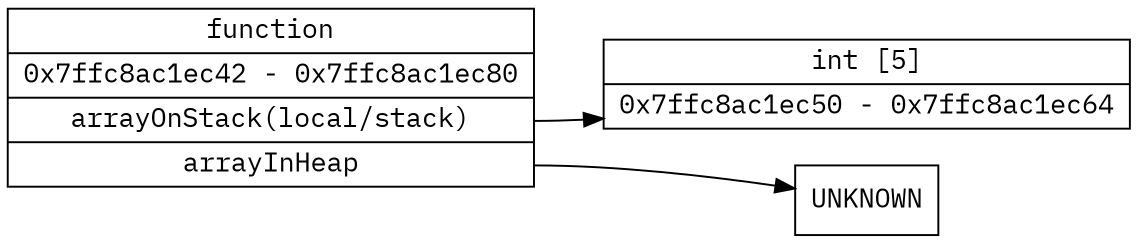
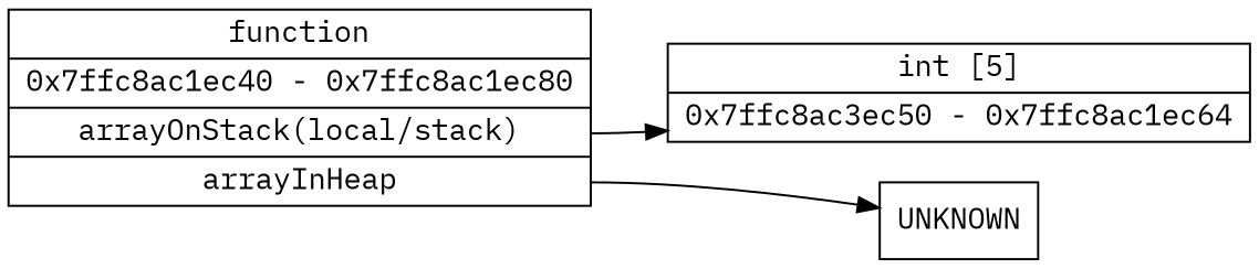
  digraph {
    fontname="IBM Plex Mono"
    rankdir=LR
    node [fontname="IBM Plex Mono" shape=record]
    edge [fontname="IBM Plex Mono"]
-   n1 [label="function|0x7ffc8ac1ec42 - 0x7ffc8ac1ec80|<p0> arrayOnStack(local/stack)|<p1> arrayInHeap"]
-   n2 [label="int [5]|0x7ffc8ac1ec50 - 0x7ffc8ac1ec64"]
+   n1 [label="function|0x7ffc8ac1ec40 - 0x7ffc8ac1ec80|<p0> arrayOnStack(local/stack)|<p1> arrayInHeap"]
+   n2 [label="int [5]|0x7ffc8ac3ec50 - 0x7ffc8ac1ec64"]
    UNKNOWN
    n1 -> n2 [tailport=p0]
    n1 -> UNKNOWN [tailport=p1]
  }
